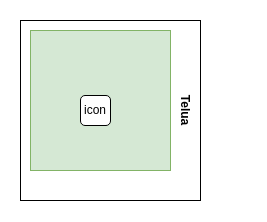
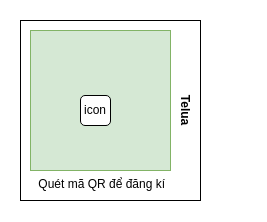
  <mxCell id="0" />
  <mxCell id="1" parent="0" />
  <mxCell id="2" value="" style="whiteSpace=wrap;html=1;aspect=fixed;" vertex="1" parent="1"><mxGeometry x="20" y="20" width="180" height="180" as="geometry" /></mxCell>
  <mxCell id="3" value="" style="whiteSpace=wrap;html=1;aspect=fixed;fillColor=#d5e8d4;strokeColor=#82b366;" vertex="1" parent="1"><mxGeometry x="30" y="30" width="140" height="140" as="geometry" /></mxCell>
+ <mxCell id="4" value="Quét mã QR để đăng kí&amp;nbsp;&amp;nbsp;" style="text;html=1;strokeColor=none;fillColor=none;align=center;verticalAlign=middle;whiteSpace=wrap;rounded=0;" vertex="1" parent="1"><mxGeometry x="30" y="174" width="150" height="20" as="geometry" /></mxCell>
  <mxCell id="5" value="&lt;b&gt;Telua&lt;/b&gt;" style="text;html=1;strokeColor=none;fillColor=none;align=center;verticalAlign=middle;whiteSpace=wrap;rounded=0;rotation=90;" vertex="1" parent="1"><mxGeometry x="125" y="100" width="120" height="20" as="geometry" /></mxCell>
  <mxCell id="6" value="icon" style="whiteSpace=wrap;html=1;aspect=fixed;rounded=1;" vertex="1" parent="1"><mxGeometry x="80" y="95" width="30" height="30" as="geometry" /></mxCell>
